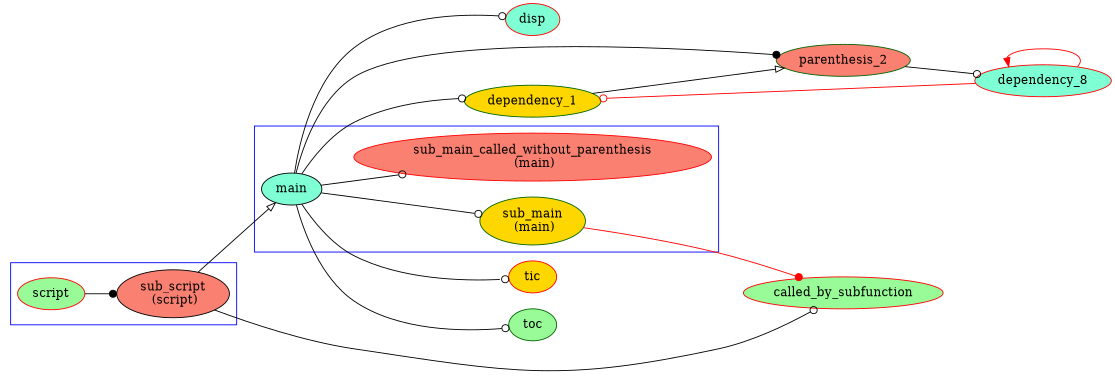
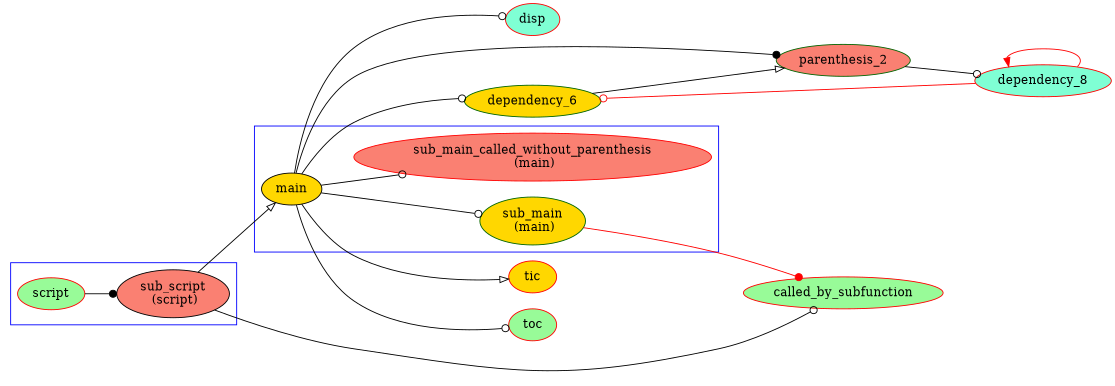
  digraph {
    rankdir=LR
    node [color=red fillcolor=aquamarine shape=oval style=filled]
    edge [arrowhead=odot]
-   main [color=black]
+   main [color=black fillcolor=gold]
    "sub_main\n (main)" [color=darkgreen fillcolor=gold]
    "sub_main_called_without_parenthesis\n (main)" [fillcolor=salmon]
    script [fillcolor=palegreen]
    "sub_script\n (script)" [color=black fillcolor=salmon]
-   dependency_1 [color=darkgreen fillcolor=gold]
+   dependency_1 [color=darkgreen fillcolor=gold label=dependency_6]
    n7 [color=darkgreen fillcolor=salmon label=parenthesis_2]
    tic [fillcolor=gold]
-   toc [color=darkgreen fillcolor=palegreen]
+   toc [fillcolor=palegreen]
    disp
    called_by_subfunction [fillcolor=palegreen]
    n12 [label=dependency_8]
    subgraph cluster_1 {
      color=blue
      main
      "sub_main\n (main)"
      "sub_main_called_without_parenthesis\n (main)"
    }
    subgraph cluster_2 {
      color=blue
      script
      "sub_script\n (script)"
    }
    main -> "sub_main\n (main)"
    main -> "sub_main_called_without_parenthesis\n (main)"
    main -> dependency_1
    main -> n7 [arrowhead=dot]
-   main -> tic
+   main -> tic [arrowhead=onormal]
    main -> toc
    main -> disp
    "sub_main\n (main)" -> called_by_subfunction [arrowhead=dot color=red]
    script -> "sub_script\n (script)" [arrowhead=dot]
    "sub_script\n (script)" -> main [arrowhead=onormal]
    "sub_script\n (script)" -> called_by_subfunction
    dependency_1 -> n7 [arrowhead=onormal]
    n7 -> n12
    n12 -> dependency_1 [color=red]
    n12 -> n12 [color=red dir=back arrowhead=""]
  }
